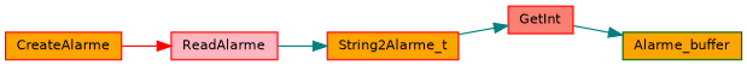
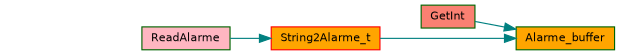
  digraph {
    rankdir=LR
    node [color=darkgreen fillcolor=orange fontname=Helvetica fontsize=10 shape=record style=filled]
    edge [color=teal fontname=Helvetica fontsize=10 labelfontname=Helvetica labelfontsize=10 style=solid]
-   n1 [color=red fontcolor=black height=0.2 label=CreateAlarme width=0.4]
-   n2 [color=red fillcolor=lightpink height=0.2 label=ReadAlarme width=0.4]
+   n2 [fillcolor=lightpink height=0.2 label=ReadAlarme width=0.4]
    n3 [color=red height=0.2 label=String2Alarme_t width=0.4]
-   n4 [color=red fillcolor=salmon height=0.2 label=GetInt width=0.4]
+   n4 [fillcolor=salmon height=0.2 label=GetInt width=0.4]
    n5 [height=0.2 label=Alarme_buffer width=0.4]
-   n1 -> n2 [color=red]
    n2 -> n3
-   n3 -> n4
+   n3 -> n5
    n4 -> n5
  }
